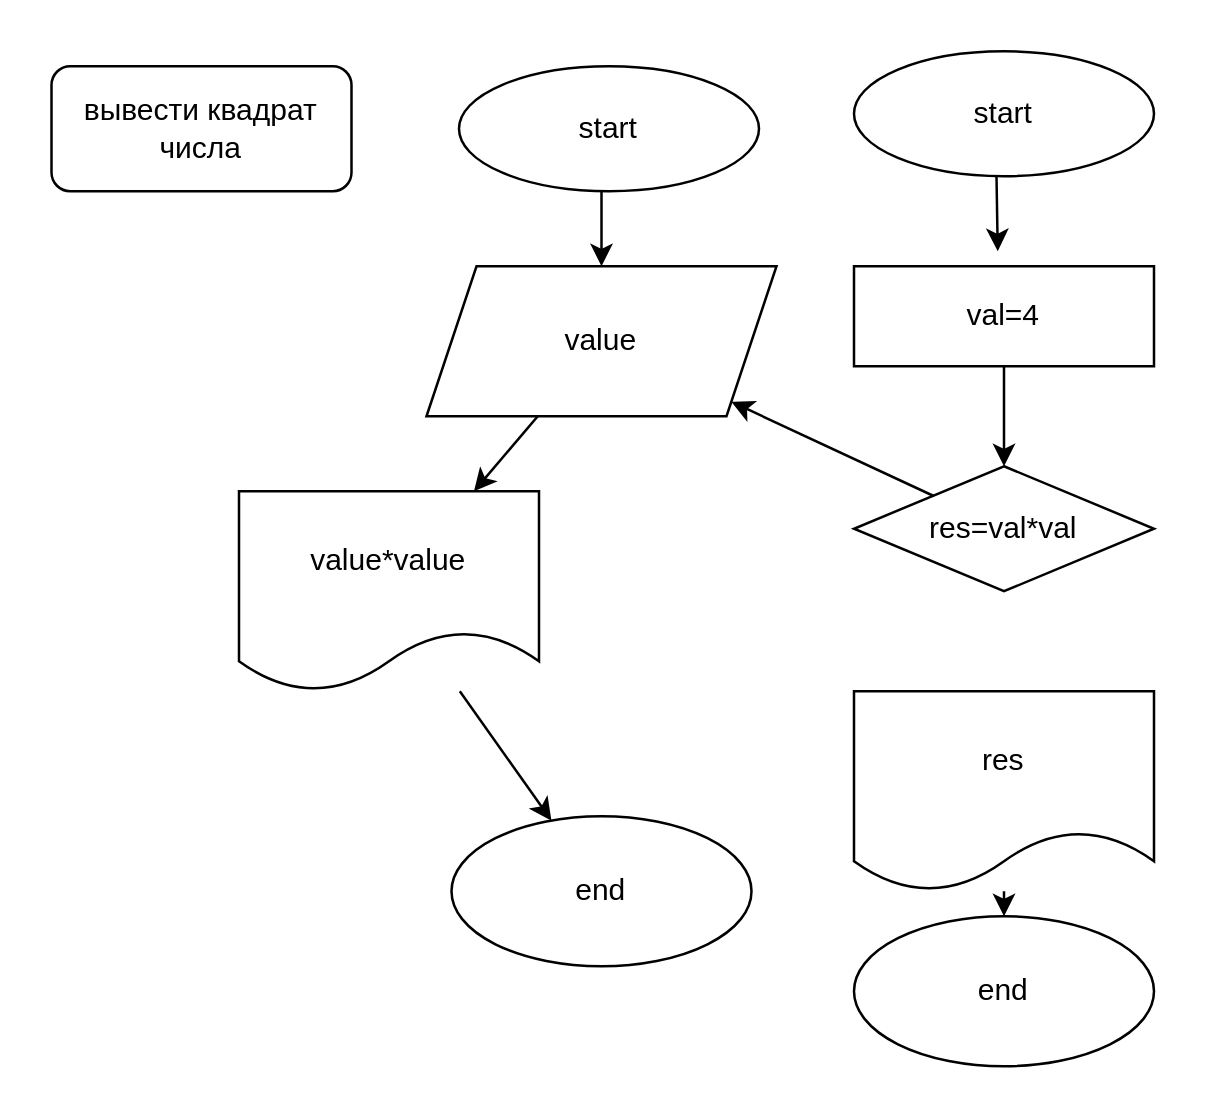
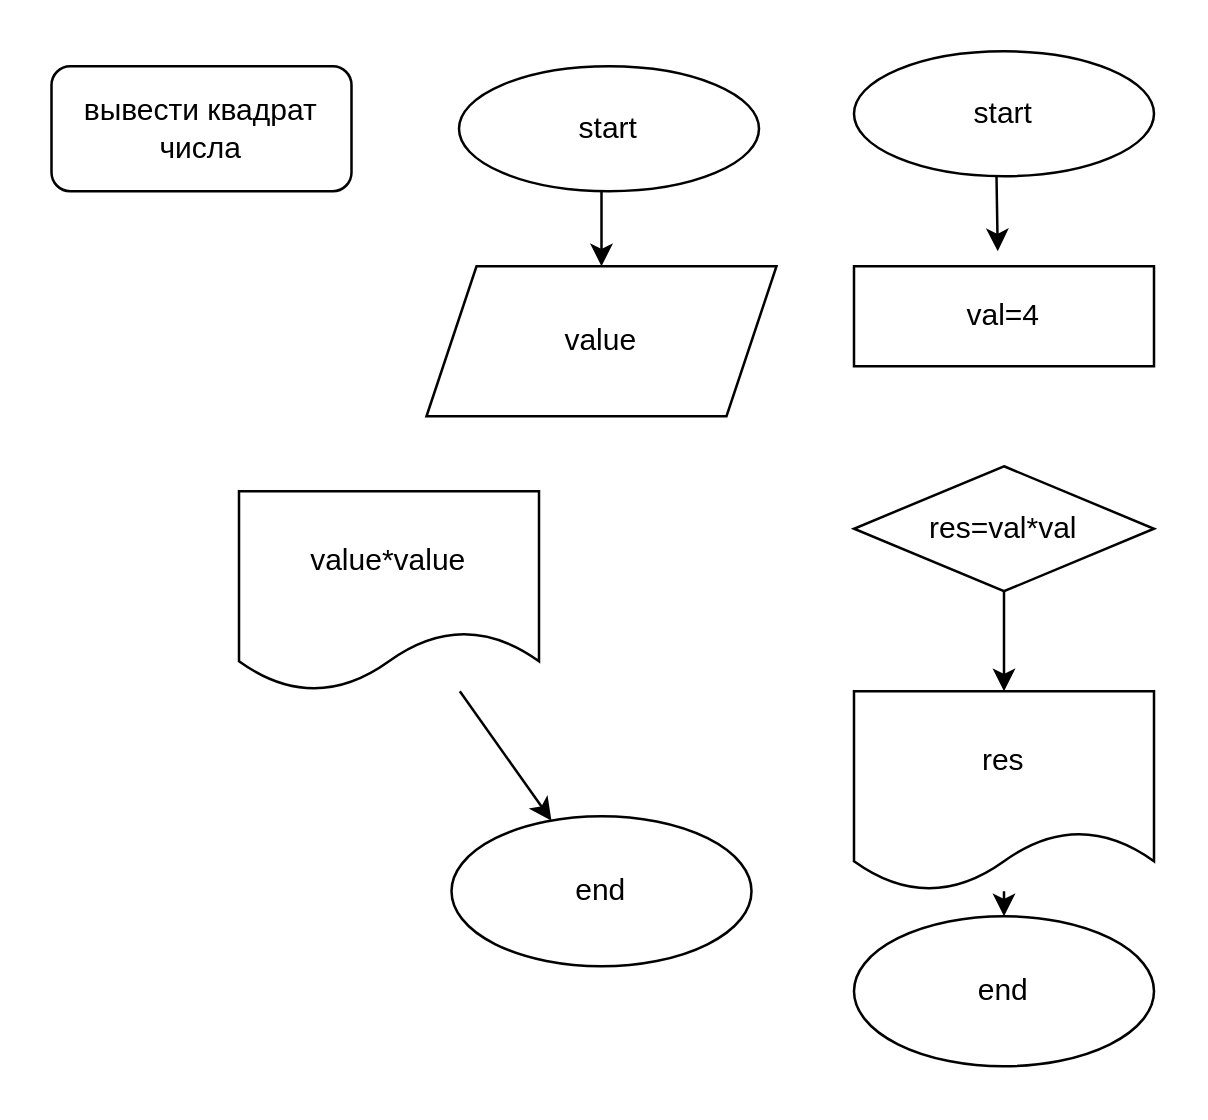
  <mxCell id="0" />
  <mxCell id="1" parent="0" />
  <mxCell id="2" value="" style="edgeStyle=none;html=1;" edge="1" parent="1" target="6"><mxGeometry relative="1" as="geometry"><mxPoint x="240" y="76" as="sourcePoint" /></mxGeometry></mxCell>
  <mxCell id="3" value="start" style="ellipse;whiteSpace=wrap;html=1;" vertex="1" parent="1"><mxGeometry x="183" y="26" width="120" height="50" as="geometry" /></mxCell>
  <mxCell id="4" value="вывести квадрат числа" style="rounded=1;whiteSpace=wrap;html=1;" vertex="1" parent="1"><mxGeometry x="20" y="26" width="120" height="50" as="geometry" /></mxCell>
- <mxCell id="5" value="" style="edgeStyle=none;html=1;" edge="1" parent="1" source="6" target="8"><mxGeometry relative="1" as="geometry" /></mxCell>
  <mxCell id="6" value="value" style="shape=parallelogram;perimeter=parallelogramPerimeter;whiteSpace=wrap;html=1;fixedSize=1;" vertex="1" parent="1"><mxGeometry x="170" y="106" width="140" height="60" as="geometry" /></mxCell>
  <mxCell id="7" value="" style="edgeStyle=none;html=1;" edge="1" parent="1" source="8" target="9"><mxGeometry relative="1" as="geometry" /></mxCell>
  <mxCell id="8" value="value*value" style="shape=document;whiteSpace=wrap;html=1;boundedLbl=1;" vertex="1" parent="1"><mxGeometry x="95" y="196" width="120" height="80" as="geometry" /></mxCell>
  <mxCell id="9" value="end" style="ellipse;whiteSpace=wrap;html=1;" vertex="1" parent="1"><mxGeometry x="180" y="326" width="120" height="60" as="geometry" /></mxCell>
  <mxCell id="10" value="" style="edgeStyle=none;html=1;" edge="1" parent="1"><mxGeometry relative="1" as="geometry"><mxPoint x="398" y="70" as="sourcePoint" /><mxPoint x="398.5" y="100" as="targetPoint" /></mxGeometry></mxCell>
  <mxCell id="11" value="start" style="ellipse;whiteSpace=wrap;html=1;" vertex="1" parent="1"><mxGeometry x="341" y="20" width="120" height="50" as="geometry" /></mxCell>
- <mxCell id="12" value="" style="edgeStyle=none;html=1;" edge="1" parent="1" source="13" target="15"><mxGeometry relative="1" as="geometry" /></mxCell>
  <mxCell id="13" value="val=4" style="whiteSpace=wrap;html=1;" vertex="1" parent="1"><mxGeometry x="341" y="106" width="120" height="40" as="geometry" /></mxCell>
- <mxCell id="14" value="" style="edgeStyle=none;html=1;" edge="1" parent="1" source="15" target="6"><mxGeometry relative="1" as="geometry" /></mxCell>
+ <mxCell id="14" value="" style="edgeStyle=none;html=1;" edge="1" parent="1" source="15" target="17"><mxGeometry relative="1" as="geometry" /></mxCell>
  <mxCell id="15" value="res=val*val" style="rhombus;whiteSpace=wrap;html=1;" vertex="1" parent="1"><mxGeometry x="341" y="186" width="120" height="50" as="geometry" /></mxCell>
  <mxCell id="16" value="" style="edgeStyle=none;html=1;" edge="1" parent="1" source="17" target="18"><mxGeometry relative="1" as="geometry" /></mxCell>
  <mxCell id="17" value="res" style="shape=document;whiteSpace=wrap;html=1;boundedLbl=1;" vertex="1" parent="1"><mxGeometry x="341" y="276" width="120" height="80" as="geometry" /></mxCell>
  <mxCell id="18" value="end" style="ellipse;whiteSpace=wrap;html=1;" vertex="1" parent="1"><mxGeometry x="341" y="366" width="120" height="60" as="geometry" /></mxCell>
